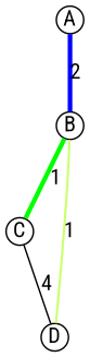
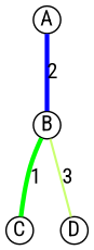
  graph {
    fontname="Roboto Condensed"
    node [fixedsize=true fontname="Roboto Condensed"]
    edge [fontname="Roboto Condensed" penwidth=3]
    A [height=0.25 width=0.25]
    B [height=0.25 width=0.25]
    C [height=0.25 width=0.25]
    D [height=0.25 width=0.25]
    A -- B [color=blue label=2]
    B -- C [color=green label=1]
-   B -- D [color=darkolivegreen1 label=1 penwidth=1.5]
-   C -- D [label=4 penwidth=""]
+   B -- D [color=darkolivegreen1 label=3 penwidth=1.5]
  }
